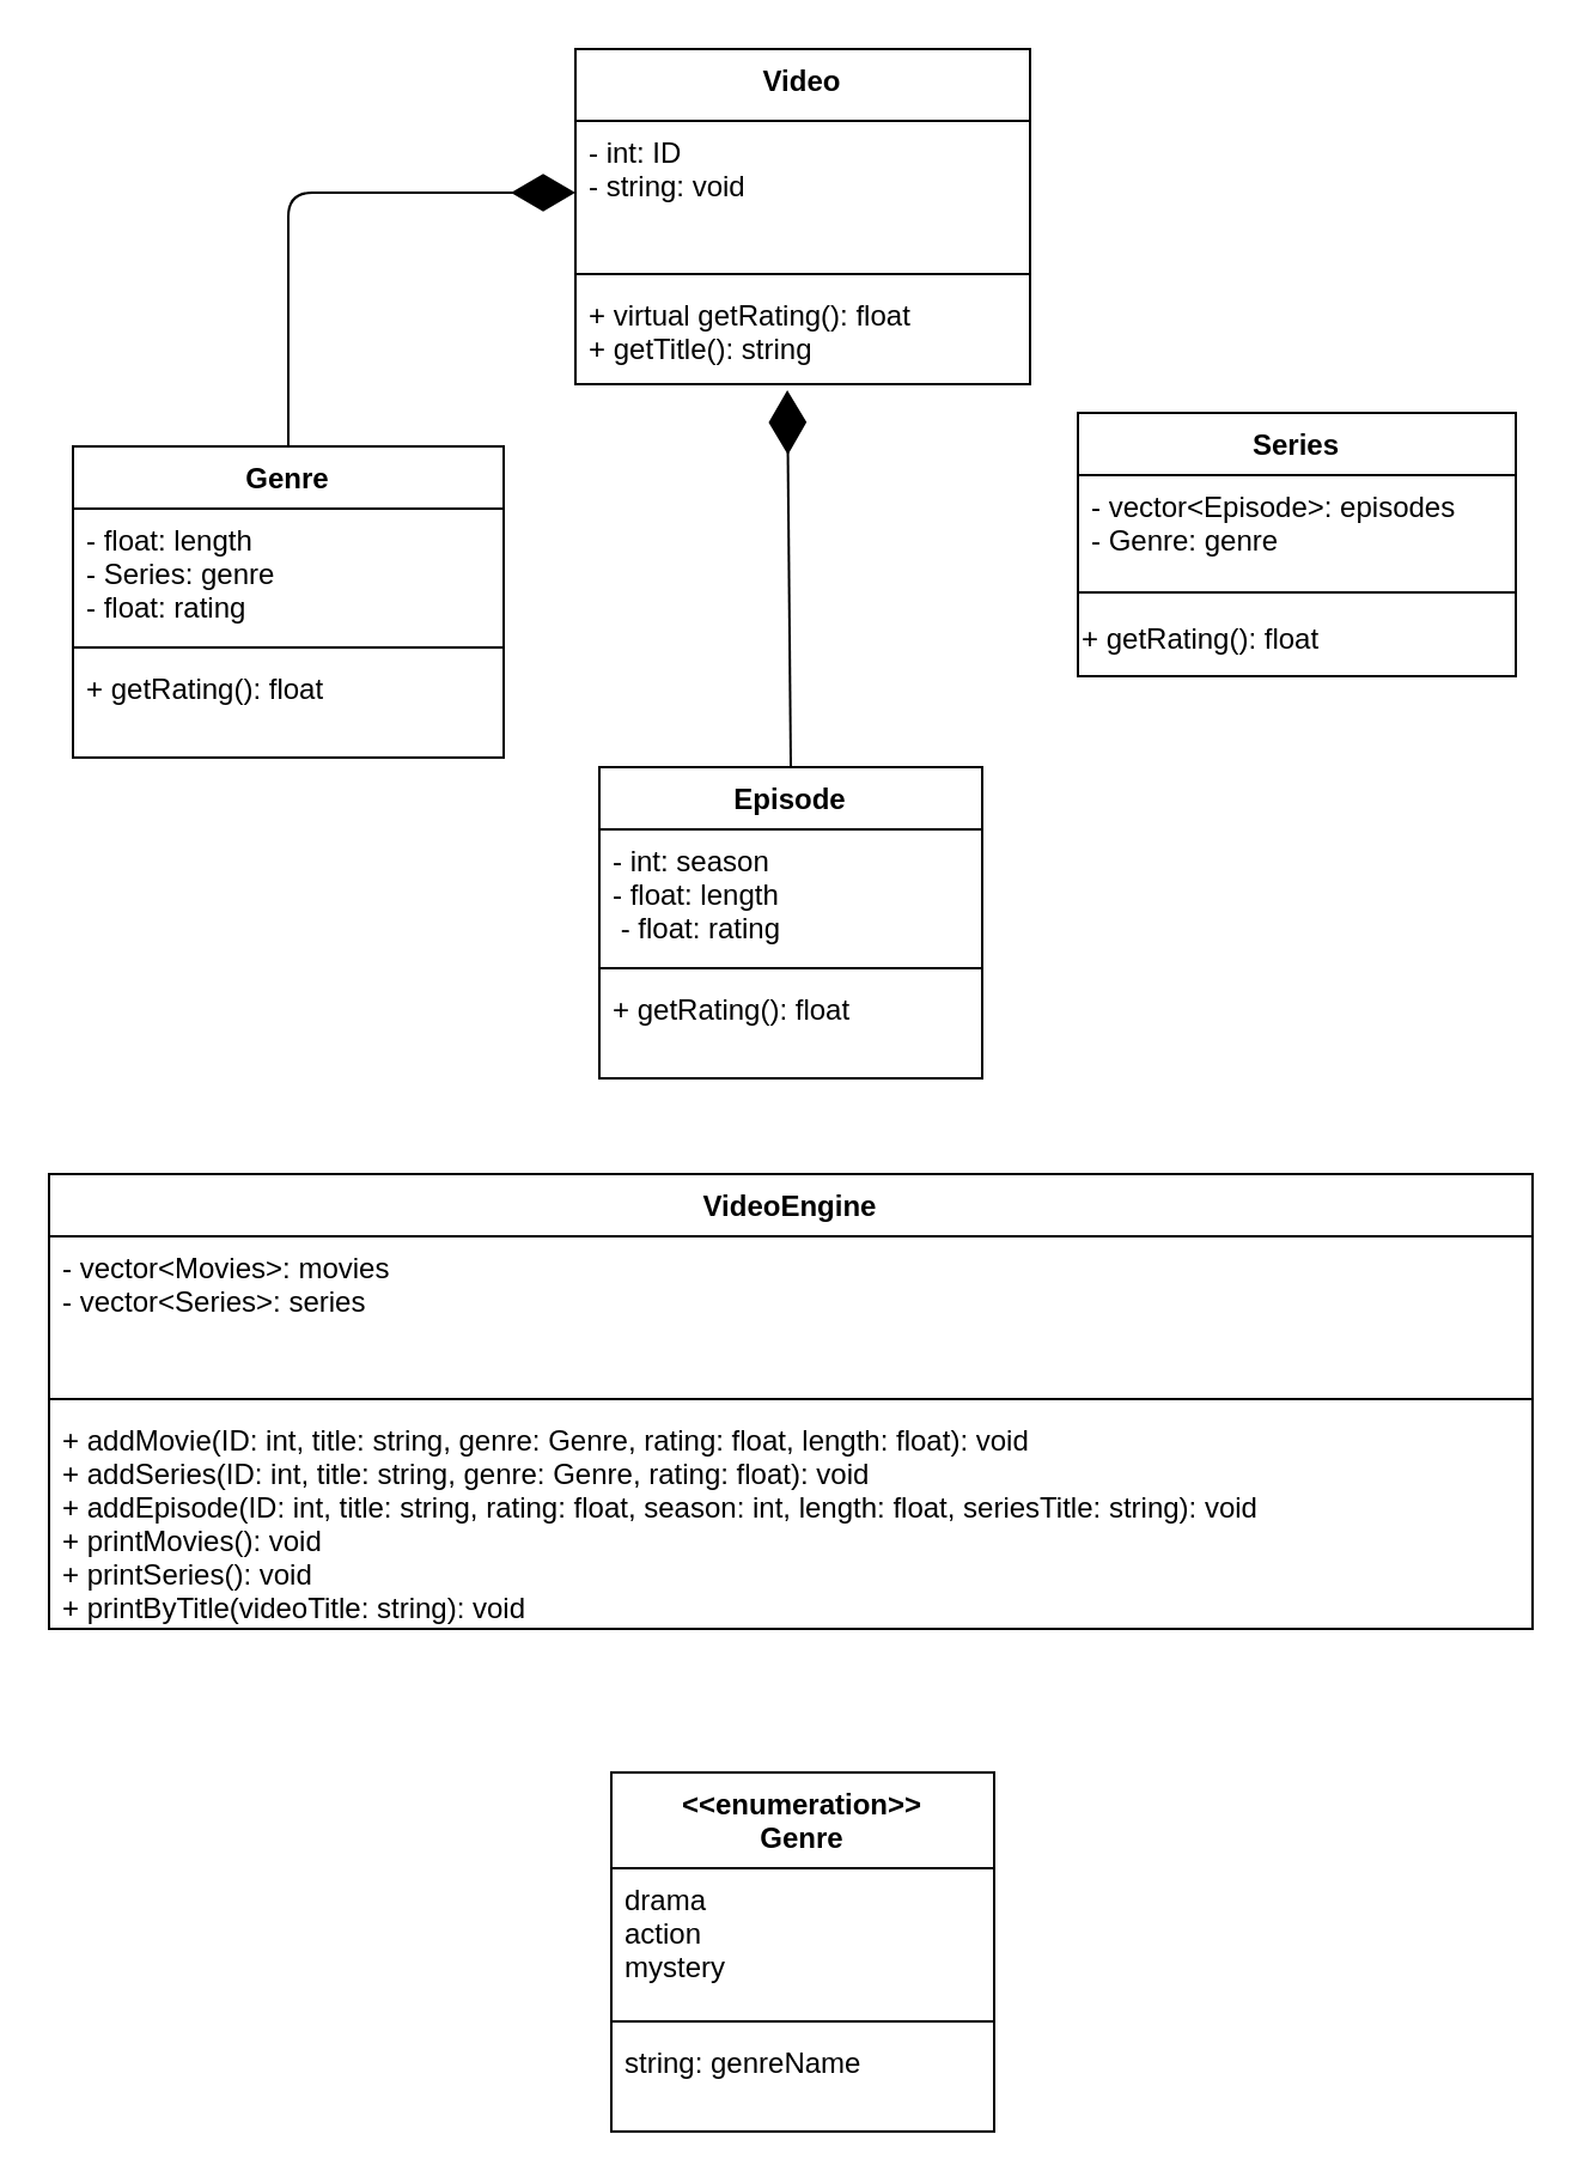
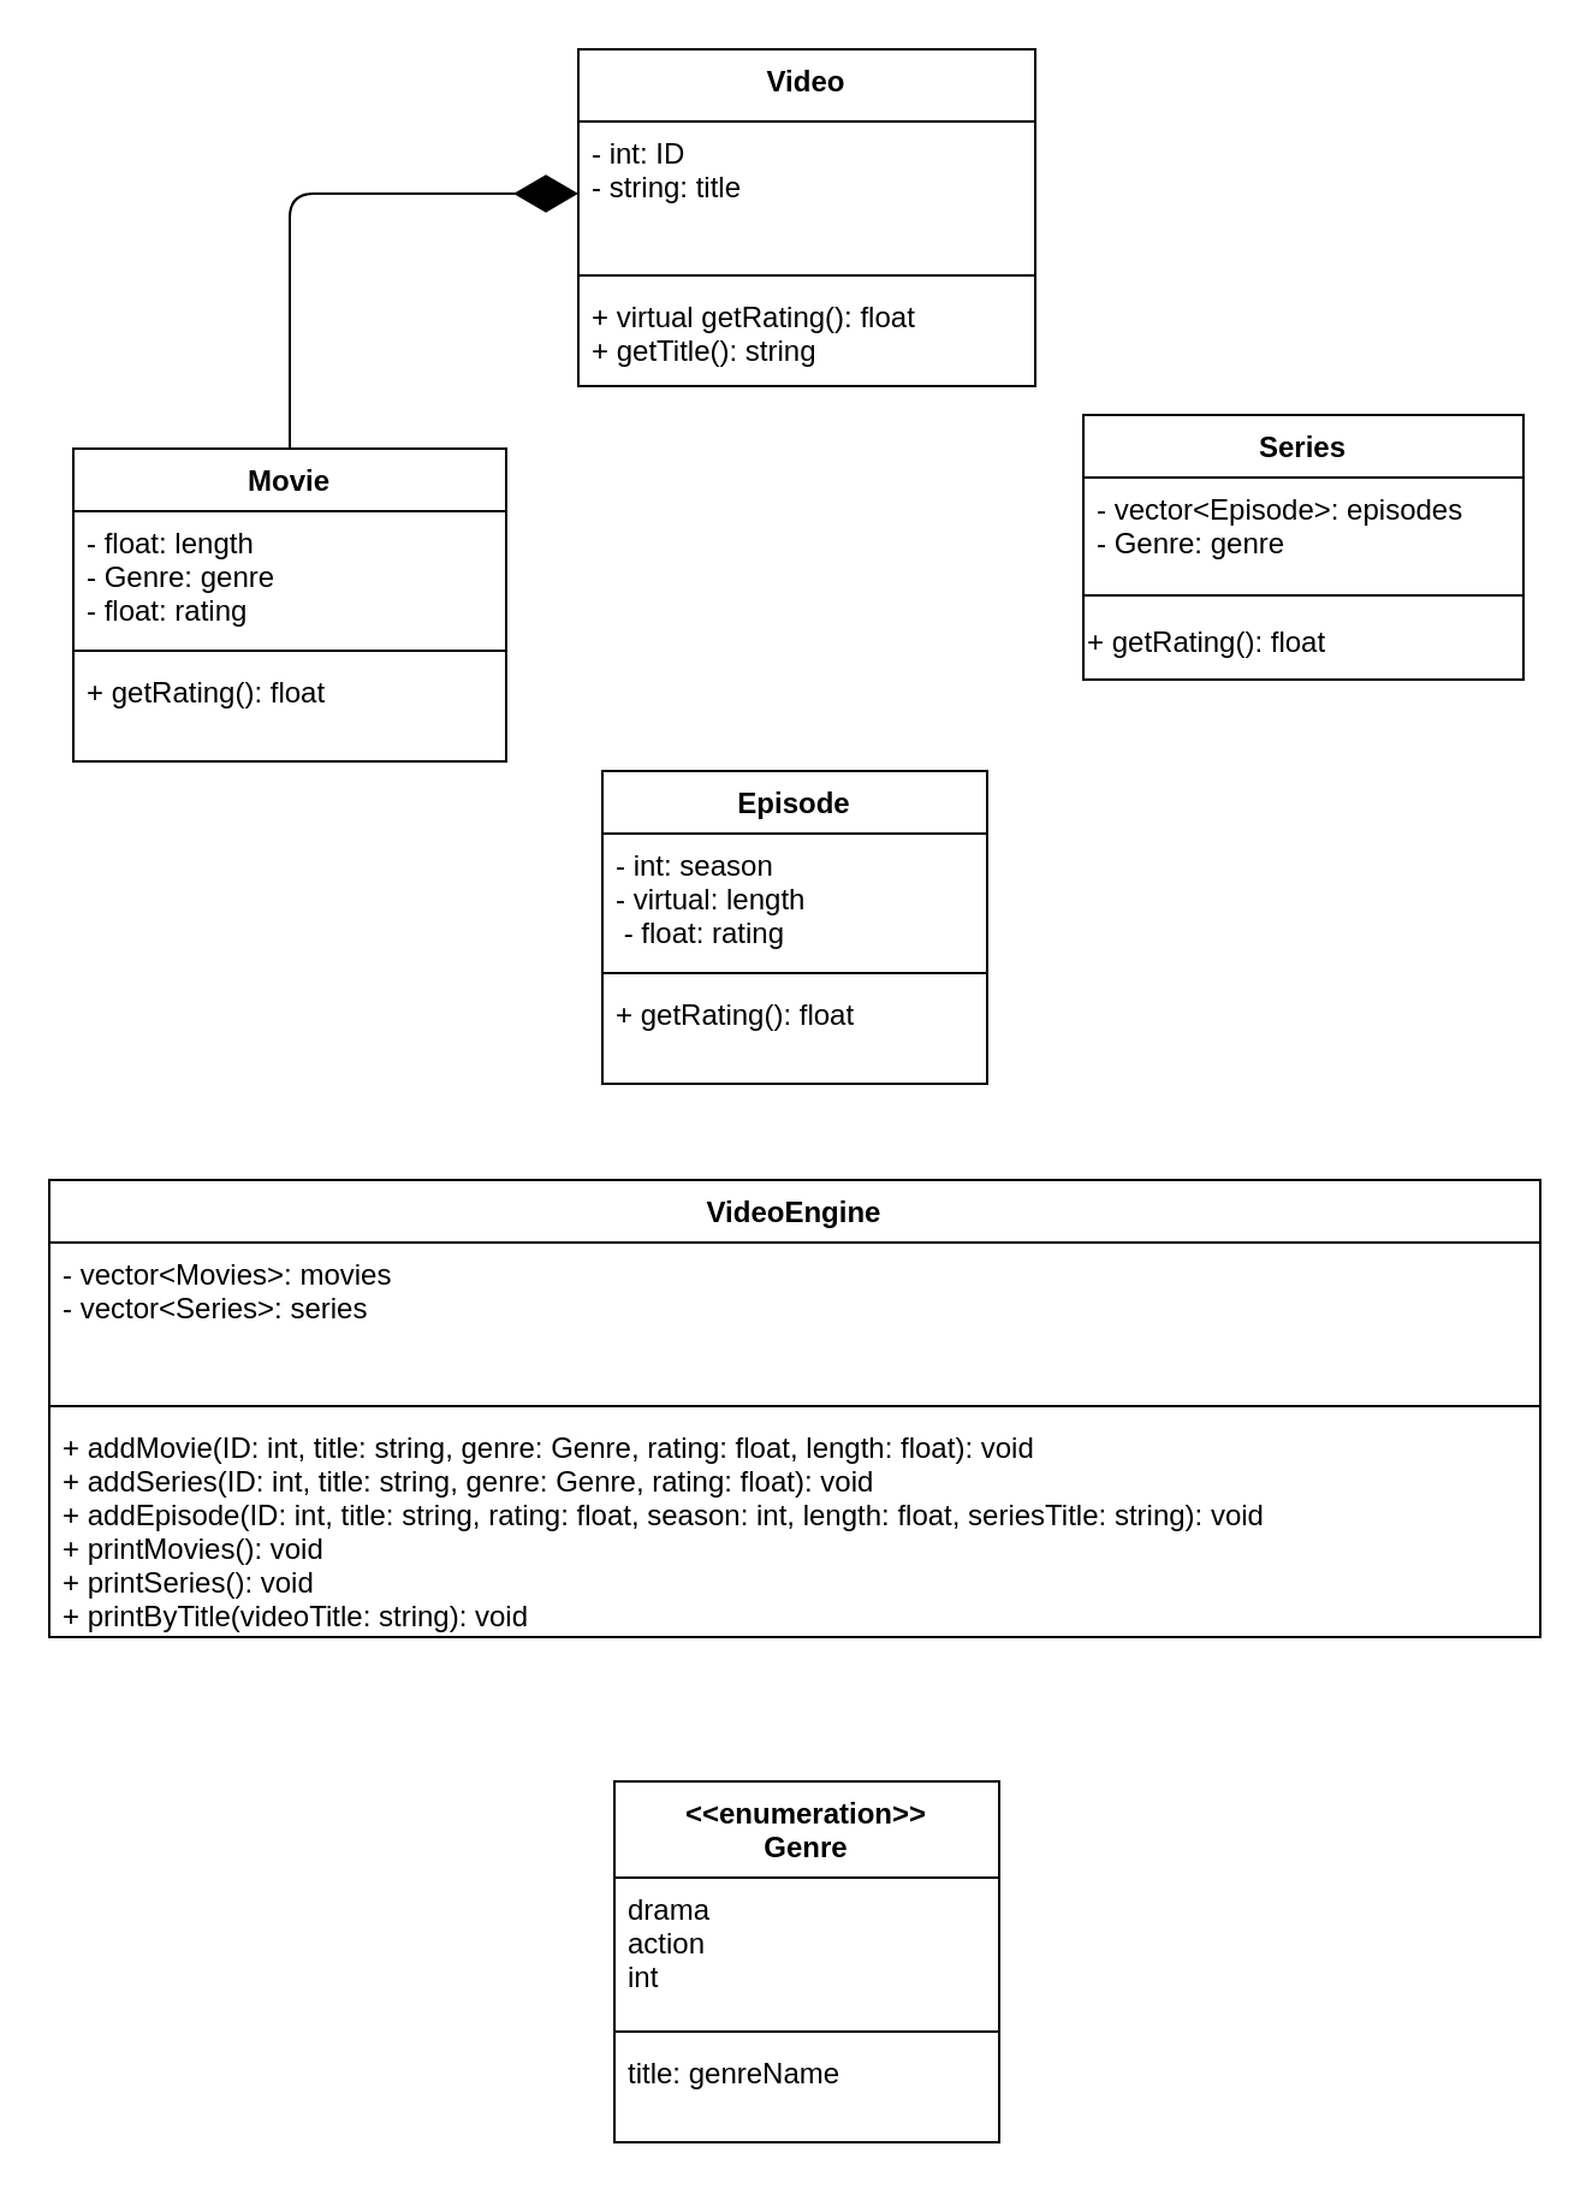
  <mxCell id="0" />
  <mxCell id="1" parent="0" />
  <mxCell id="2" value="Video" style="swimlane;fontStyle=1;align=center;verticalAlign=top;childLayout=stackLayout;horizontal=1;startSize=30;horizontalStack=0;resizeParent=1;resizeParentMax=0;resizeLast=0;collapsible=1;marginBottom=0;" parent="1" vertex="1"><mxGeometry x="240" y="20" width="190" height="140" as="geometry" /></mxCell>
- <mxCell id="3" value="- int: ID &#10;- string: void&#10;&#10;" style="text;strokeColor=none;fillColor=none;align=left;verticalAlign=top;spacingLeft=4;spacingRight=4;overflow=hidden;rotatable=0;points=[[0,0.5],[1,0.5]];portConstraint=eastwest;" parent="2" vertex="1"><mxGeometry y="30" width="190" height="60" as="geometry" /></mxCell>
+ <mxCell id="3" value="- int: ID &#10;- string: title&#10;&#10;" style="text;strokeColor=none;fillColor=none;align=left;verticalAlign=top;spacingLeft=4;spacingRight=4;overflow=hidden;rotatable=0;points=[[0,0.5],[1,0.5]];portConstraint=eastwest;" parent="2" vertex="1"><mxGeometry y="30" width="190" height="60" as="geometry" /></mxCell>
  <mxCell id="4" value="" style="line;strokeWidth=1;fillColor=none;align=left;verticalAlign=middle;spacingTop=-1;spacingLeft=3;spacingRight=3;rotatable=0;labelPosition=right;points=[];portConstraint=eastwest;strokeColor=inherit;" parent="2" vertex="1"><mxGeometry y="90" width="190" height="8" as="geometry" /></mxCell>
  <mxCell id="5" value="+ virtual getRating(): float&#10;+ getTitle(): string" style="text;strokeColor=none;fillColor=none;align=left;verticalAlign=top;spacingLeft=4;spacingRight=4;overflow=hidden;rotatable=0;points=[[0,0.5],[1,0.5]];portConstraint=eastwest;" parent="2" vertex="1"><mxGeometry y="98" width="190" height="42" as="geometry" /></mxCell>
- <mxCell id="6" value="" style="endArrow=diamondThin;endFill=1;endSize=24;html=1;exitX=0.5;exitY=0;exitDx=0;exitDy=0;entryX=0.466;entryY=1.059;entryDx=0;entryDy=0;entryPerimeter=0;" parent="1" source="7" target="5" edge="1"><mxGeometry width="160" relative="1" as="geometry"><mxPoint x="56" y="250" as="sourcePoint" /><mxPoint x="480" y="286" as="targetPoint" /></mxGeometry></mxCell>
  <mxCell id="7" value="Episode" style="swimlane;fontStyle=1;align=center;verticalAlign=top;childLayout=stackLayout;horizontal=1;startSize=26;horizontalStack=0;resizeParent=1;resizeParentMax=0;resizeLast=0;collapsible=1;marginBottom=0;" parent="1" vertex="1"><mxGeometry x="250" y="320" width="160" height="130" as="geometry" /></mxCell>
- <mxCell id="8" value="- int: season&#10;- float: length&#10; - float: rating" style="text;strokeColor=none;fillColor=none;align=left;verticalAlign=top;spacingLeft=4;spacingRight=4;overflow=hidden;rotatable=0;points=[[0,0.5],[1,0.5]];portConstraint=eastwest;" parent="7" vertex="1"><mxGeometry y="26" width="160" height="54" as="geometry" /></mxCell>
+ <mxCell id="8" value="- int: season&#10;- virtual: length&#10; - float: rating" style="text;strokeColor=none;fillColor=none;align=left;verticalAlign=top;spacingLeft=4;spacingRight=4;overflow=hidden;rotatable=0;points=[[0,0.5],[1,0.5]];portConstraint=eastwest;" parent="7" vertex="1"><mxGeometry y="26" width="160" height="54" as="geometry" /></mxCell>
  <mxCell id="9" value="" style="line;strokeWidth=1;fillColor=none;align=left;verticalAlign=middle;spacingTop=-1;spacingLeft=3;spacingRight=3;rotatable=0;labelPosition=right;points=[];portConstraint=eastwest;strokeColor=inherit;" parent="7" vertex="1"><mxGeometry y="80" width="160" height="8" as="geometry" /></mxCell>
  <mxCell id="10" value="+ getRating(): float" style="text;strokeColor=none;fillColor=none;align=left;verticalAlign=top;spacingLeft=4;spacingRight=4;overflow=hidden;rotatable=0;points=[[0,0.5],[1,0.5]];portConstraint=eastwest;" parent="7" vertex="1"><mxGeometry y="88" width="160" height="42" as="geometry" /></mxCell>
  <mxCell id="11" value="Series" style="swimlane;fontStyle=1;align=center;verticalAlign=top;childLayout=stackLayout;horizontal=1;startSize=26;horizontalStack=0;resizeParent=1;resizeParentMax=0;resizeLast=0;collapsible=1;marginBottom=0;" parent="1" vertex="1"><mxGeometry x="450" y="172" width="183" height="110" as="geometry" /></mxCell>
  <mxCell id="12" value="- vector&lt;Episode&gt;: episodes&#10;- Genre: genre" style="text;strokeColor=none;fillColor=none;align=left;verticalAlign=top;spacingLeft=4;spacingRight=4;overflow=hidden;rotatable=0;points=[[0,0.5],[1,0.5]];portConstraint=eastwest;" parent="11" vertex="1"><mxGeometry y="26" width="183" height="44" as="geometry" /></mxCell>
  <mxCell id="13" value="" style="line;strokeWidth=1;fillColor=none;align=left;verticalAlign=middle;spacingTop=-1;spacingLeft=3;spacingRight=3;rotatable=0;labelPosition=right;points=[];portConstraint=eastwest;strokeColor=inherit;" parent="11" vertex="1"><mxGeometry y="70" width="183" height="10" as="geometry" /></mxCell>
  <mxCell id="14" value="+ getRating(): float&lt;br&gt;" style="text;html=1;align=left;verticalAlign=middle;resizable=0;points=[];autosize=1;strokeColor=none;fillColor=none;" parent="11" vertex="1"><mxGeometry y="80" width="183" height="30" as="geometry" /></mxCell>
  <mxCell id="15" value="" style="endArrow=diamondThin;endFill=1;endSize=24;html=1;exitX=0.5;exitY=0;exitDx=0;exitDy=0;entryX=0;entryY=0.5;entryDx=0;entryDy=0;" parent="1" source="16" target="3" edge="1"><mxGeometry width="160" relative="1" as="geometry"><mxPoint x="200" y="210" as="sourcePoint" /><mxPoint x="220" y="120" as="targetPoint" /><Array as="points"><mxPoint x="120" y="80" /></Array></mxGeometry></mxCell>
- <mxCell id="16" value="Genre" style="swimlane;fontStyle=1;align=center;verticalAlign=top;childLayout=stackLayout;horizontal=1;startSize=26;horizontalStack=0;resizeParent=1;resizeParentMax=0;resizeLast=0;collapsible=1;marginBottom=0;" parent="1" vertex="1"><mxGeometry x="30" y="186" width="180" height="130" as="geometry" /></mxCell>
- <mxCell id="17" value="- float: length&#10;- Series: genre&#10;- float: rating" style="text;strokeColor=none;fillColor=none;align=left;verticalAlign=top;spacingLeft=4;spacingRight=4;overflow=hidden;rotatable=0;points=[[0,0.5],[1,0.5]];portConstraint=eastwest;" parent="16" vertex="1"><mxGeometry y="26" width="180" height="54" as="geometry" /></mxCell>
+ <mxCell id="16" value="Movie" style="swimlane;fontStyle=1;align=center;verticalAlign=top;childLayout=stackLayout;horizontal=1;startSize=26;horizontalStack=0;resizeParent=1;resizeParentMax=0;resizeLast=0;collapsible=1;marginBottom=0;" parent="1" vertex="1"><mxGeometry x="30" y="186" width="180" height="130" as="geometry" /></mxCell>
+ <mxCell id="17" value="- float: length&#10;- Genre: genre&#10;- float: rating" style="text;strokeColor=none;fillColor=none;align=left;verticalAlign=top;spacingLeft=4;spacingRight=4;overflow=hidden;rotatable=0;points=[[0,0.5],[1,0.5]];portConstraint=eastwest;" parent="16" vertex="1"><mxGeometry y="26" width="180" height="54" as="geometry" /></mxCell>
  <mxCell id="18" value="" style="line;strokeWidth=1;fillColor=none;align=left;verticalAlign=middle;spacingTop=-1;spacingLeft=3;spacingRight=3;rotatable=0;labelPosition=right;points=[];portConstraint=eastwest;strokeColor=inherit;" parent="16" vertex="1"><mxGeometry y="80" width="180" height="8" as="geometry" /></mxCell>
  <mxCell id="19" value="+ getRating(): float" style="text;strokeColor=none;fillColor=none;align=left;verticalAlign=top;spacingLeft=4;spacingRight=4;overflow=hidden;rotatable=0;points=[[0,0.5],[1,0.5]];portConstraint=eastwest;" parent="16" vertex="1"><mxGeometry y="88" width="180" height="42" as="geometry" /></mxCell>
  <mxCell id="20" value="VideoEngine" style="swimlane;fontStyle=1;align=center;verticalAlign=top;childLayout=stackLayout;horizontal=1;startSize=26;horizontalStack=0;resizeParent=1;resizeParentMax=0;resizeLast=0;collapsible=1;marginBottom=0;" parent="1" vertex="1"><mxGeometry x="20" y="490" width="620" height="190" as="geometry" /></mxCell>
  <mxCell id="21" value="- vector&lt;Movies&gt;: movies&#10;- vector&lt;Series&gt;: series" style="text;strokeColor=none;fillColor=none;align=left;verticalAlign=top;spacingLeft=4;spacingRight=4;overflow=hidden;rotatable=0;points=[[0,0.5],[1,0.5]];portConstraint=eastwest;" parent="20" vertex="1"><mxGeometry y="26" width="620" height="64" as="geometry" /></mxCell>
  <mxCell id="22" value="" style="line;strokeWidth=1;fillColor=none;align=left;verticalAlign=middle;spacingTop=-1;spacingLeft=3;spacingRight=3;rotatable=0;labelPosition=right;points=[];portConstraint=eastwest;strokeColor=inherit;" parent="20" vertex="1"><mxGeometry y="90" width="620" height="8" as="geometry" /></mxCell>
  <mxCell id="23" value="+ addMovie(ID: int, title: string, genre: Genre, rating: float, length: float): void&#10;+ addSeries(ID: int, title: string, genre: Genre, rating: float): void&#10;+ addEpisode(ID: int, title: string, rating: float, season: int, length: float, seriesTitle: string): void&#10;+ printMovies(): void&#10;+ printSeries(): void&#10;+ printByTitle(videoTitle: string): void" style="text;strokeColor=none;fillColor=none;align=left;verticalAlign=top;spacingLeft=4;spacingRight=4;overflow=hidden;rotatable=0;points=[[0,0.5],[1,0.5]];portConstraint=eastwest;" parent="20" vertex="1"><mxGeometry y="98" width="620" height="92" as="geometry" /></mxCell>
  <mxCell id="24" value="&lt;&lt;enumeration&gt;&gt;&#10;Genre" style="swimlane;fontStyle=1;align=center;verticalAlign=top;childLayout=stackLayout;horizontal=1;startSize=40;horizontalStack=0;resizeParent=1;resizeParentMax=0;resizeLast=0;collapsible=1;marginBottom=0;" parent="1" vertex="1"><mxGeometry x="255" y="740" width="160" height="150" as="geometry" /></mxCell>
- <mxCell id="25" value="drama&#10;action&#10;mystery" style="text;strokeColor=none;fillColor=none;align=left;verticalAlign=top;spacingLeft=4;spacingRight=4;overflow=hidden;rotatable=0;points=[[0,0.5],[1,0.5]];portConstraint=eastwest;" parent="24" vertex="1"><mxGeometry y="40" width="160" height="60" as="geometry" /></mxCell>
+ <mxCell id="25" value="drama&#10;action&#10;int" style="text;strokeColor=none;fillColor=none;align=left;verticalAlign=top;spacingLeft=4;spacingRight=4;overflow=hidden;rotatable=0;points=[[0,0.5],[1,0.5]];portConstraint=eastwest;" parent="24" vertex="1"><mxGeometry y="40" width="160" height="60" as="geometry" /></mxCell>
  <mxCell id="26" value="" style="line;strokeWidth=1;fillColor=none;align=left;verticalAlign=middle;spacingTop=-1;spacingLeft=3;spacingRight=3;rotatable=0;labelPosition=right;points=[];portConstraint=eastwest;strokeColor=inherit;" parent="24" vertex="1"><mxGeometry y="100" width="160" height="8" as="geometry" /></mxCell>
- <mxCell id="27" value="string: genreName" style="text;strokeColor=none;fillColor=none;align=left;verticalAlign=top;spacingLeft=4;spacingRight=4;overflow=hidden;rotatable=0;points=[[0,0.5],[1,0.5]];portConstraint=eastwest;" parent="24" vertex="1"><mxGeometry y="108" width="160" height="42" as="geometry" /></mxCell>
+ <mxCell id="27" value="title: genreName" style="text;strokeColor=none;fillColor=none;align=left;verticalAlign=top;spacingLeft=4;spacingRight=4;overflow=hidden;rotatable=0;points=[[0,0.5],[1,0.5]];portConstraint=eastwest;" parent="24" vertex="1"><mxGeometry y="108" width="160" height="42" as="geometry" /></mxCell>
